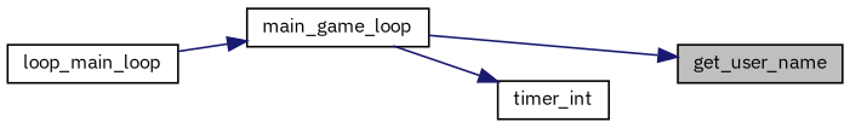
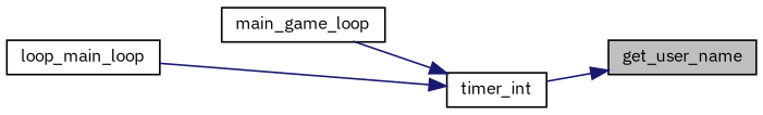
  digraph {
    fontname="IBM Plex Sans"
    rankdir=RL
    node [color=black fillcolor=white fontname="IBM Plex Sans" fontsize=10 shape=record style=filled]
    edge [color=midnightblue dir=back fontname="IBM Plex Sans" fontsize=10 labelfontname=Helvetica labelfontsize=10 style=solid]
    n1 [fillcolor=grey75 fontcolor=black height=0.2 label=get_user_name width=0.4]
    n2 [height=0.2 label=timer_int width=0.4]
    n3 [height=0.2 label=main_game_loop width=0.4]
    n4 [height=0.2 label=loop_main_loop width=0.4]
-   n1 -> n3
+   n1 -> n2
    n2 -> n3
-   n3 -> n4
+   n2 -> n4
  }
